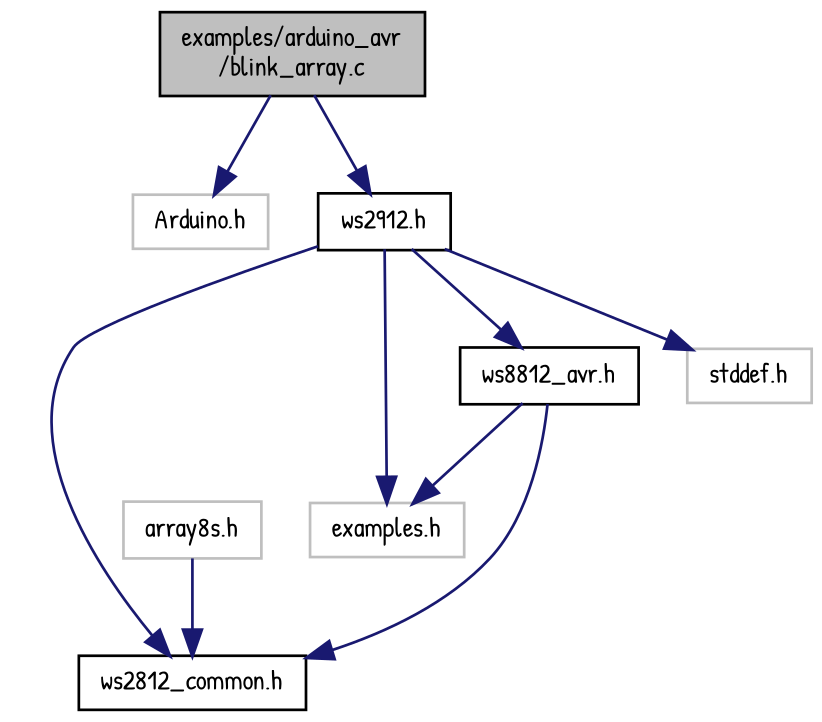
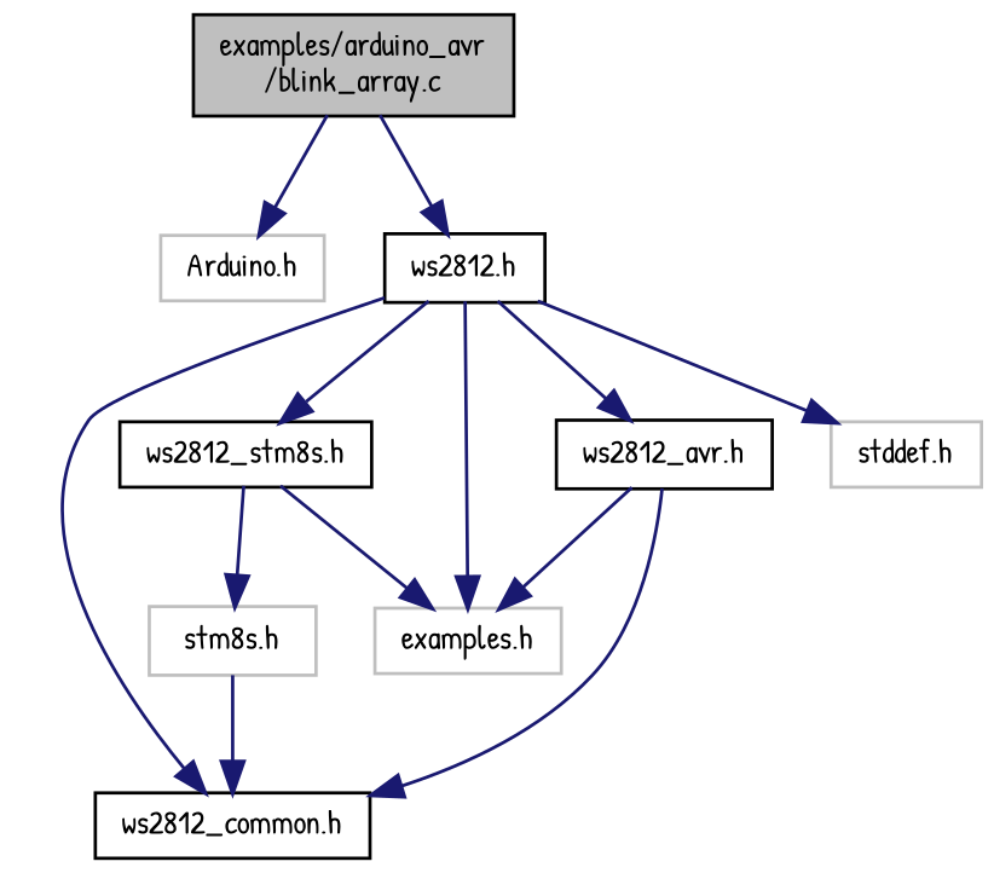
  digraph {
    fontname="Patrick Hand"
    node [color=black fillcolor=white fontname="Patrick Hand" fontsize=10 shape=record style=filled]
    edge [color=midnightblue fontname="Patrick Hand" fontsize=10 labelfontname=Helvetica labelfontsize=10 style=solid]
    n1 [fillcolor=grey75 fontcolor=black height=0.2 label="examples/arduino_avr\l/blink_array.c" width=0.4]
    n2 [color=grey75 height=0.2 label="Arduino.h" width=0.4]
-   n3 [height=0.2 label="ws2912.h" width=0.4]
-   n4 [height=0.2 label="ws8812_avr.h" width=0.4]
+   n3 [height=0.2 label="ws2812.h" width=0.4]
+   n4 [height=0.2 label="ws2812_avr.h" width=0.4]
    n5 [color=grey75 height=0.2 label="examples.h" width=0.4]
    n6 [height=0.2 label="ws2812_common.h" width=0.4]
+   n7 [height=0.2 label="ws2812_stm8s.h" width=0.4]
    n8 [color=grey75 height=0.2 label="stddef.h" width=0.4]
-   n9 [color=grey75 height=0.2 label="array8s.h" width=0.4]
+   n9 [color=grey75 height=0.2 label="stm8s.h" width=0.4]
    n1 -> n2
    n1 -> n3
    n3 -> n4
    n3 -> n5
    n3 -> n6
+   n3 -> n7
    n3 -> n8
    n4 -> n5
    n4 -> n6
+   n7 -> n5
+   n7 -> n9
    n9 -> n6
  }
